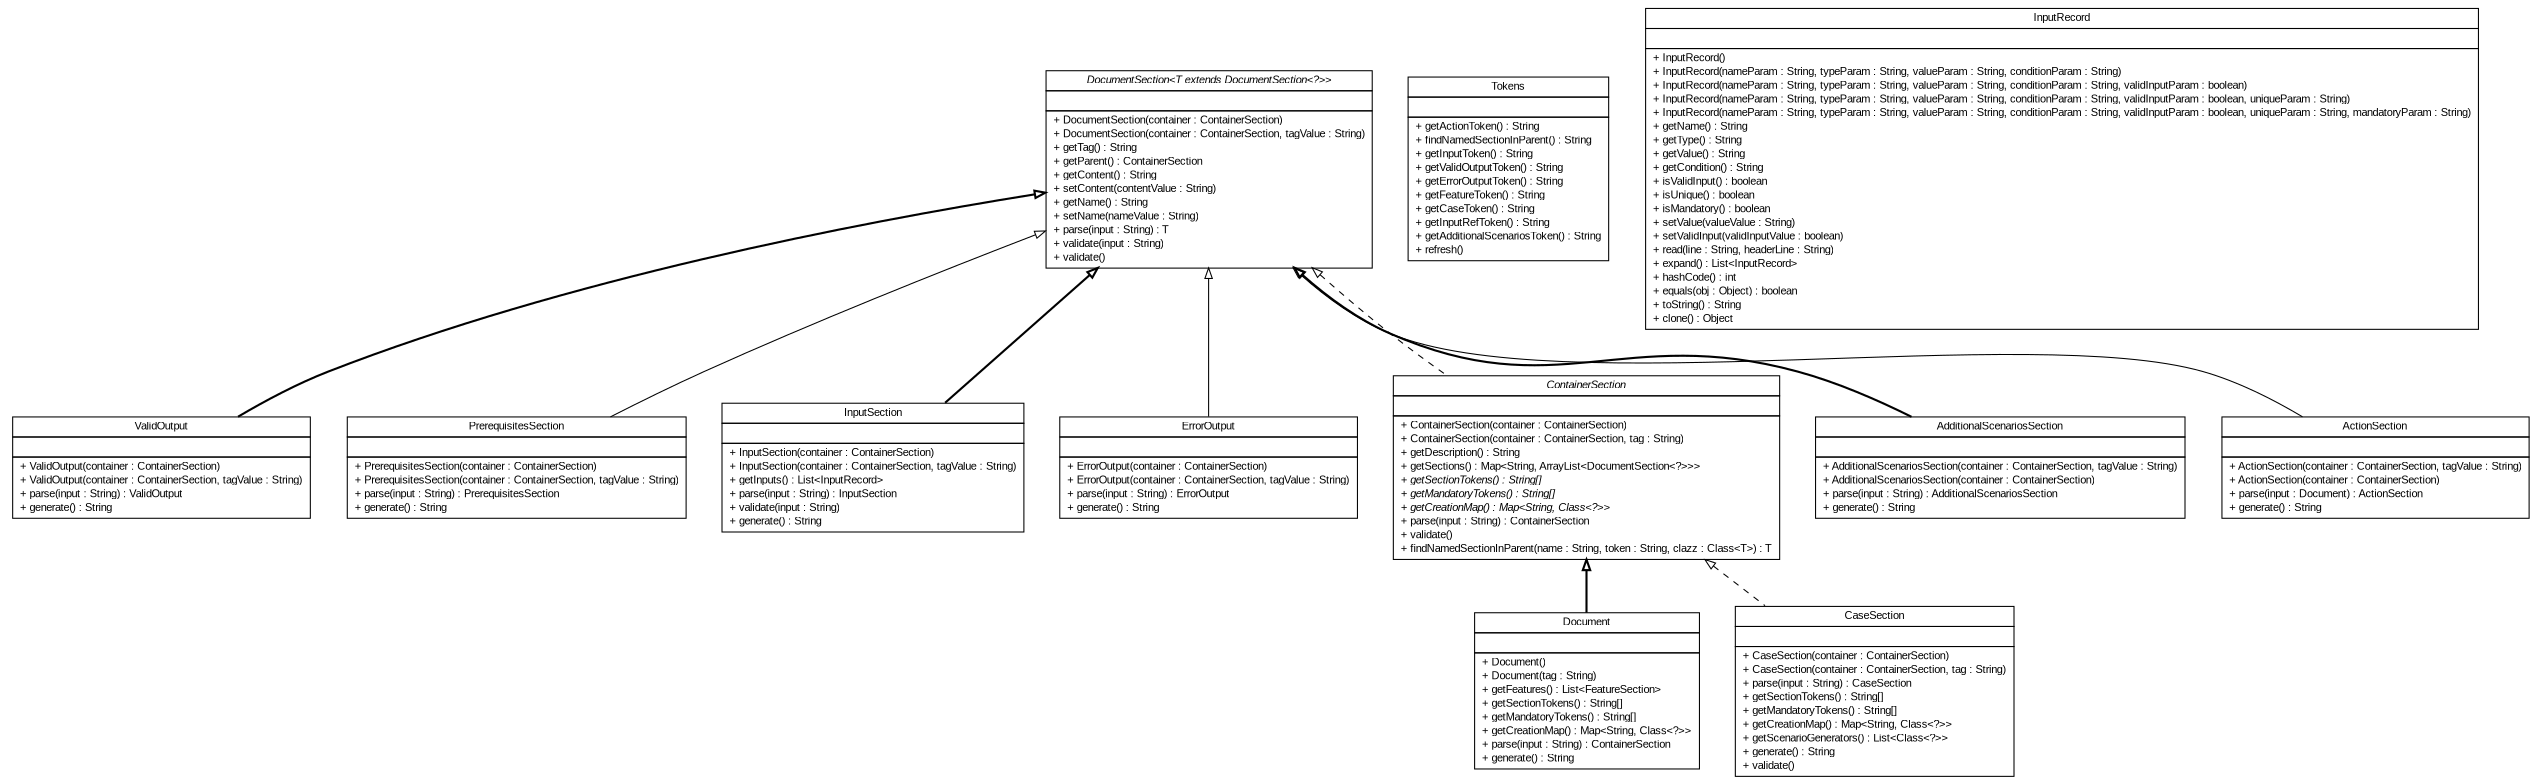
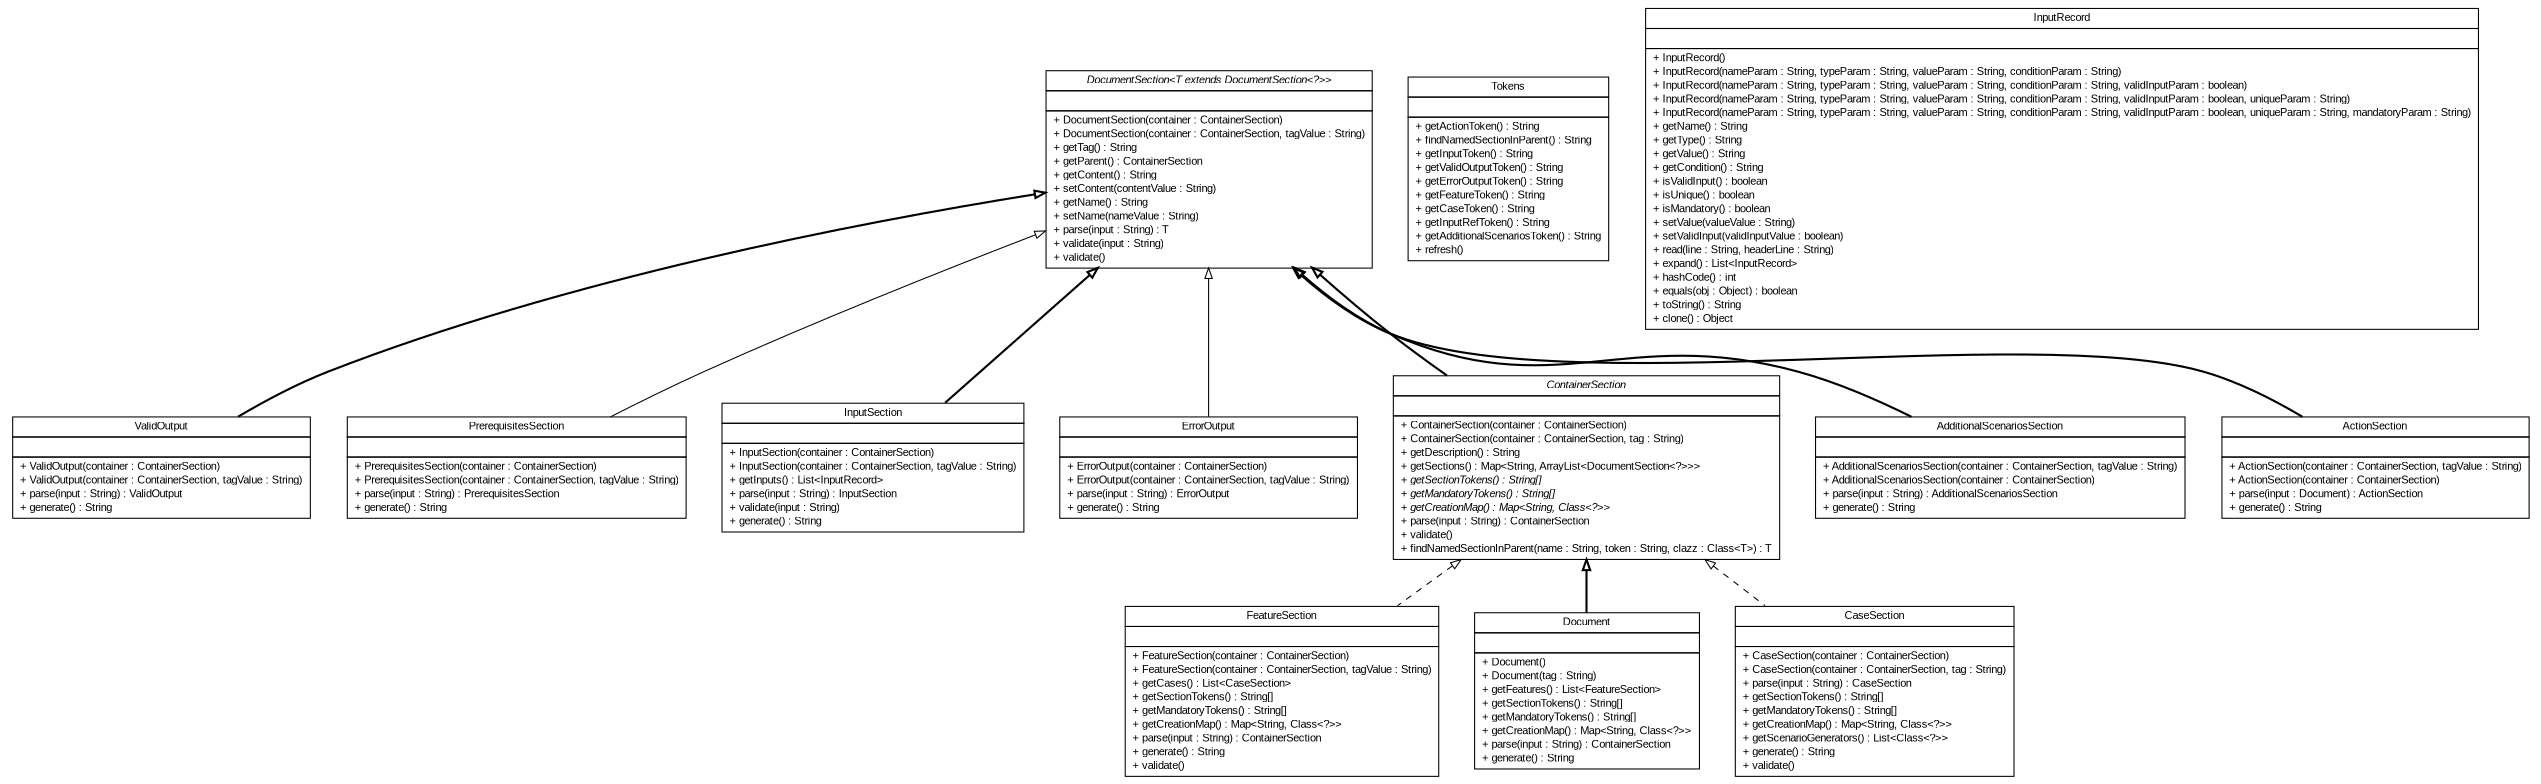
  digraph {
    nodesep=0.25
    ranksep=0.5
    node [fontcolor=black fontname=arial fontsize=10.0 shape=plaintext]
    edge [arrowtail=empty dir=back fontname=arial fontsize=10 headport=p labelfontname=arial labelfontsize=10 style=bold tailport=p]
    n1 [label=<<table title="com.github.mkolisnyk.aerial.document.ValidOutput" border="0" cellborder="1" cellspacing="0" cellpadding="2" port="p" href="./ValidOutput.html"> 		<tr><td><table border="0" cellspacing="0" cellpadding="1"> <tr><td align="center" balign="center"> ValidOutput </td></tr> 		</table></td></tr> 		<tr><td><table border="0" cellspacing="0" cellpadding="1"> <tr><td align="left" balign="left">  </td></tr> 		</table></td></tr> 		<tr><td><table border="0" cellspacing="0" cellpadding="1"> <tr><td align="left" balign="left"> + ValidOutput(container : ContainerSection) </td></tr> <tr><td align="left" balign="left"> + ValidOutput(container : ContainerSection, tagValue : String) </td></tr> <tr><td align="left" balign="left"> + parse(input : String) : ValidOutput </td></tr> <tr><td align="left" balign="left"> + generate() : String </td></tr> 		</table></td></tr> 		</table>>]
    n2 [label=<<table title="com.github.mkolisnyk.aerial.document.Tokens" border="0" cellborder="1" cellspacing="0" cellpadding="2" port="p" href="./Tokens.html"> 		<tr><td><table border="0" cellspacing="0" cellpadding="1"> <tr><td align="center" balign="center"> Tokens </td></tr> 		</table></td></tr> 		<tr><td><table border="0" cellspacing="0" cellpadding="1"> <tr><td align="left" balign="left">  </td></tr> 		</table></td></tr> 		<tr><td><table border="0" cellspacing="0" cellpadding="1"> <tr><td align="left" balign="left"> + getActionToken() : String </td></tr> <tr><td align="left" balign="left"> + findNamedSectionInParent() : String </td></tr> <tr><td align="left" balign="left"> + getInputToken() : String </td></tr> <tr><td align="left" balign="left"> + getValidOutputToken() : String </td></tr> <tr><td align="left" balign="left"> + getErrorOutputToken() : String </td></tr> <tr><td align="left" balign="left"> + getFeatureToken() : String </td></tr> <tr><td align="left" balign="left"> + getCaseToken() : String </td></tr> <tr><td align="left" balign="left"> + getInputRefToken() : String </td></tr> <tr><td align="left" balign="left"> + getAdditionalScenariosToken() : String </td></tr> <tr><td align="left" balign="left"> + refresh() </td></tr> 		</table></td></tr> 		</table>>]
    n3 [label=<<table title="com.github.mkolisnyk.aerial.document.PrerequisitesSection" border="0" cellborder="1" cellspacing="0" cellpadding="2" port="p" href="./PrerequisitesSection.html"> 		<tr><td><table border="0" cellspacing="0" cellpadding="1"> <tr><td align="center" balign="center"> PrerequisitesSection </td></tr> 		</table></td></tr> 		<tr><td><table border="0" cellspacing="0" cellpadding="1"> <tr><td align="left" balign="left">  </td></tr> 		</table></td></tr> 		<tr><td><table border="0" cellspacing="0" cellpadding="1"> <tr><td align="left" balign="left"> + PrerequisitesSection(container : ContainerSection) </td></tr> <tr><td align="left" balign="left"> + PrerequisitesSection(container : ContainerSection, tagValue : String) </td></tr> <tr><td align="left" balign="left"> + parse(input : String) : PrerequisitesSection </td></tr> <tr><td align="left" balign="left"> + generate() : String </td></tr> 		</table></td></tr> 		</table>>]
    n4 [label=<<table title="com.github.mkolisnyk.aerial.document.InputSection" border="0" cellborder="1" cellspacing="0" cellpadding="2" port="p" href="./InputSection.html"> 		<tr><td><table border="0" cellspacing="0" cellpadding="1"> <tr><td align="center" balign="center"> InputSection </td></tr> 		</table></td></tr> 		<tr><td><table border="0" cellspacing="0" cellpadding="1"> <tr><td align="left" balign="left">  </td></tr> 		</table></td></tr> 		<tr><td><table border="0" cellspacing="0" cellpadding="1"> <tr><td align="left" balign="left"> + InputSection(container : ContainerSection) </td></tr> <tr><td align="left" balign="left"> + InputSection(container : ContainerSection, tagValue : String) </td></tr> <tr><td align="left" balign="left"> + getInputs() : List&lt;InputRecord&gt; </td></tr> <tr><td align="left" balign="left"> + parse(input : String) : InputSection </td></tr> <tr><td align="left" balign="left"> + validate(input : String) </td></tr> <tr><td align="left" balign="left"> + generate() : String </td></tr> 		</table></td></tr> 		</table>>]
    n5 [label=<<table title="com.github.mkolisnyk.aerial.document.InputRecord" border="0" cellborder="1" cellspacing="0" cellpadding="2" port="p" href="./InputRecord.html"> 		<tr><td><table border="0" cellspacing="0" cellpadding="1"> <tr><td align="center" balign="center"> InputRecord </td></tr> 		</table></td></tr> 		<tr><td><table border="0" cellspacing="0" cellpadding="1"> <tr><td align="left" balign="left">  </td></tr> 		</table></td></tr> 		<tr><td><table border="0" cellspacing="0" cellpadding="1"> <tr><td align="left" balign="left"> + InputRecord() </td></tr> <tr><td align="left" balign="left"> + InputRecord(nameParam : String, typeParam : String, valueParam : String, conditionParam : String) </td></tr> <tr><td align="left" balign="left"> + InputRecord(nameParam : String, typeParam : String, valueParam : String, conditionParam : String, validInputParam : boolean) </td></tr> <tr><td align="left" balign="left"> + InputRecord(nameParam : String, typeParam : String, valueParam : String, conditionParam : String, validInputParam : boolean, uniqueParam : String) </td></tr> <tr><td align="left" balign="left"> + InputRecord(nameParam : String, typeParam : String, valueParam : String, conditionParam : String, validInputParam : boolean, uniqueParam : String, mandatoryParam : String) </td></tr> <tr><td align="left" balign="left"> + getName() : String </td></tr> <tr><td align="left" balign="left"> + getType() : String </td></tr> <tr><td align="left" balign="left"> + getValue() : String </td></tr> <tr><td align="left" balign="left"> + getCondition() : String </td></tr> <tr><td align="left" balign="left"> + isValidInput() : boolean </td></tr> <tr><td align="left" balign="left"> + isUnique() : boolean </td></tr> <tr><td align="left" balign="left"> + isMandatory() : boolean </td></tr> <tr><td align="left" balign="left"> + setValue(valueValue : String) </td></tr> <tr><td align="left" balign="left"> + setValidInput(validInputValue : boolean) </td></tr> <tr><td align="left" balign="left"> + read(line : String, headerLine : String) </td></tr> <tr><td align="left" balign="left"> + expand() : List&lt;InputRecord&gt; </td></tr> <tr><td align="left" balign="left"> + hashCode() : int </td></tr> <tr><td align="left" balign="left"> + equals(obj : Object) : boolean </td></tr> <tr><td align="left" balign="left"> + toString() : String </td></tr> <tr><td align="left" balign="left"> + clone() : Object </td></tr> 		</table></td></tr> 		</table>>]
+   n6 [label=<<table title="com.github.mkolisnyk.aerial.document.FeatureSection" border="0" cellborder="1" cellspacing="0" cellpadding="2" port="p" href="./FeatureSection.html"> 		<tr><td><table border="0" cellspacing="0" cellpadding="1"> <tr><td align="center" balign="center"> FeatureSection </td></tr> 		</table></td></tr> 		<tr><td><table border="0" cellspacing="0" cellpadding="1"> <tr><td align="left" balign="left">  </td></tr> 		</table></td></tr> 		<tr><td><table border="0" cellspacing="0" cellpadding="1"> <tr><td align="left" balign="left"> + FeatureSection(container : ContainerSection) </td></tr> <tr><td align="left" balign="left"> + FeatureSection(container : ContainerSection, tagValue : String) </td></tr> <tr><td align="left" balign="left"> + getCases() : List&lt;CaseSection&gt; </td></tr> <tr><td align="left" balign="left"> + getSectionTokens() : String[] </td></tr> <tr><td align="left" balign="left"> + getMandatoryTokens() : String[] </td></tr> <tr><td align="left" balign="left"> + getCreationMap() : Map&lt;String, Class&lt;?&gt;&gt; </td></tr> <tr><td align="left" balign="left"> + parse(input : String) : ContainerSection </td></tr> <tr><td align="left" balign="left"> + generate() : String </td></tr> <tr><td align="left" balign="left"> + validate() </td></tr> 		</table></td></tr> 		</table>>]
    n7 [label=<<table title="com.github.mkolisnyk.aerial.document.ErrorOutput" border="0" cellborder="1" cellspacing="0" cellpadding="2" port="p" href="./ErrorOutput.html"> 		<tr><td><table border="0" cellspacing="0" cellpadding="1"> <tr><td align="center" balign="center"> ErrorOutput </td></tr> 		</table></td></tr> 		<tr><td><table border="0" cellspacing="0" cellpadding="1"> <tr><td align="left" balign="left">  </td></tr> 		</table></td></tr> 		<tr><td><table border="0" cellspacing="0" cellpadding="1"> <tr><td align="left" balign="left"> + ErrorOutput(container : ContainerSection) </td></tr> <tr><td align="left" balign="left"> + ErrorOutput(container : ContainerSection, tagValue : String) </td></tr> <tr><td align="left" balign="left"> + parse(input : String) : ErrorOutput </td></tr> <tr><td align="left" balign="left"> + generate() : String </td></tr> 		</table></td></tr> 		</table>>]
    n8 [label=<<table title="com.github.mkolisnyk.aerial.document.DocumentSection" border="0" cellborder="1" cellspacing="0" cellpadding="2" port="p" href="./DocumentSection.html"> 		<tr><td><table border="0" cellspacing="0" cellpadding="1"> <tr><td align="center" balign="center"><font face="arial italic"> DocumentSection&lt;T extends DocumentSection&lt;?&gt;&gt; </font></td></tr> 		</table></td></tr> 		<tr><td><table border="0" cellspacing="0" cellpadding="1"> <tr><td align="left" balign="left">  </td></tr> 		</table></td></tr> 		<tr><td><table border="0" cellspacing="0" cellpadding="1"> <tr><td align="left" balign="left"> + DocumentSection(container : ContainerSection) </td></tr> <tr><td align="left" balign="left"> + DocumentSection(container : ContainerSection, tagValue : String) </td></tr> <tr><td align="left" balign="left"> + getTag() : String </td></tr> <tr><td align="left" balign="left"> + getParent() : ContainerSection </td></tr> <tr><td align="left" balign="left"> + getContent() : String </td></tr> <tr><td align="left" balign="left"> + setContent(contentValue : String) </td></tr> <tr><td align="left" balign="left"> + getName() : String </td></tr> <tr><td align="left" balign="left"> + setName(nameValue : String) </td></tr> <tr><td align="left" balign="left"> + parse(input : String) : T </td></tr> <tr><td align="left" balign="left"> + validate(input : String) </td></tr> <tr><td align="left" balign="left"> + validate() </td></tr> 		</table></td></tr> 		</table>>]
    n9 [label=<<table title="com.github.mkolisnyk.aerial.document.ContainerSection" border="0" cellborder="1" cellspacing="0" cellpadding="2" port="p" href="./ContainerSection.html"> 		<tr><td><table border="0" cellspacing="0" cellpadding="1"> <tr><td align="center" balign="center"><font face="arial italic"> ContainerSection </font></td></tr> 		</table></td></tr> 		<tr><td><table border="0" cellspacing="0" cellpadding="1"> <tr><td align="left" balign="left">  </td></tr> 		</table></td></tr> 		<tr><td><table border="0" cellspacing="0" cellpadding="1"> <tr><td align="left" balign="left"> + ContainerSection(container : ContainerSection) </td></tr> <tr><td align="left" balign="left"> + ContainerSection(container : ContainerSection, tag : String) </td></tr> <tr><td align="left" balign="left"> + getDescription() : String </td></tr> <tr><td align="left" balign="left"> + getSections() : Map&lt;String, ArrayList&lt;DocumentSection&lt;?&gt;&gt;&gt; </td></tr> <tr><td align="left" balign="left"><font face="arial italic" point-size="10.0"> + getSectionTokens() : String[] </font></td></tr> <tr><td align="left" balign="left"><font face="arial italic" point-size="10.0"> + getMandatoryTokens() : String[] </font></td></tr> <tr><td align="left" balign="left"><font face="arial italic" point-size="10.0"> + getCreationMap() : Map&lt;String, Class&lt;?&gt;&gt; </font></td></tr> <tr><td align="left" balign="left"> + parse(input : String) : ContainerSection </td></tr> <tr><td align="left" balign="left"> + validate() </td></tr> <tr><td align="left" balign="left"> + findNamedSectionInParent(name : String, token : String, clazz : Class&lt;T&gt;) : T </td></tr> 		</table></td></tr> 		</table>>]
    n10 [label=<<table title="com.github.mkolisnyk.aerial.document.AdditionalScenariosSection" border="0" cellborder="1" cellspacing="0" cellpadding="2" port="p" href="./AdditionalScenariosSection.html"> 		<tr><td><table border="0" cellspacing="0" cellpadding="1"> <tr><td align="center" balign="center"> AdditionalScenariosSection </td></tr> 		</table></td></tr> 		<tr><td><table border="0" cellspacing="0" cellpadding="1"> <tr><td align="left" balign="left">  </td></tr> 		</table></td></tr> 		<tr><td><table border="0" cellspacing="0" cellpadding="1"> <tr><td align="left" balign="left"> + AdditionalScenariosSection(container : ContainerSection, tagValue : String) </td></tr> <tr><td align="left" balign="left"> + AdditionalScenariosSection(container : ContainerSection) </td></tr> <tr><td align="left" balign="left"> + parse(input : String) : AdditionalScenariosSection </td></tr> <tr><td align="left" balign="left"> + generate() : String </td></tr> 		</table></td></tr> 		</table>>]
    n11 [label=<<table title="com.github.mkolisnyk.aerial.document.ActionSection" border="0" cellborder="1" cellspacing="0" cellpadding="2" port="p" href="./ActionSection.html"> 		<tr><td><table border="0" cellspacing="0" cellpadding="1"> <tr><td align="center" balign="center"> ActionSection </td></tr> 		</table></td></tr> 		<tr><td><table border="0" cellspacing="0" cellpadding="1"> <tr><td align="left" balign="left">  </td></tr> 		</table></td></tr> 		<tr><td><table border="0" cellspacing="0" cellpadding="1"> <tr><td align="left" balign="left"> + ActionSection(container : ContainerSection, tagValue : String) </td></tr> <tr><td align="left" balign="left"> + ActionSection(container : ContainerSection) </td></tr> <tr><td align="left" balign="left"> + parse(input : Document) : ActionSection </td></tr> <tr><td align="left" balign="left"> + generate() : String </td></tr> 		</table></td></tr> 		</table>>]
    n12 [label=<<table title="com.github.mkolisnyk.aerial.document.Document" border="0" cellborder="1" cellspacing="0" cellpadding="2" port="p" href="./Document.html"> 		<tr><td><table border="0" cellspacing="0" cellpadding="1"> <tr><td align="center" balign="center"> Document </td></tr> 		</table></td></tr> 		<tr><td><table border="0" cellspacing="0" cellpadding="1"> <tr><td align="left" balign="left">  </td></tr> 		</table></td></tr> 		<tr><td><table border="0" cellspacing="0" cellpadding="1"> <tr><td align="left" balign="left"> + Document() </td></tr> <tr><td align="left" balign="left"> + Document(tag : String) </td></tr> <tr><td align="left" balign="left"> + getFeatures() : List&lt;FeatureSection&gt; </td></tr> <tr><td align="left" balign="left"> + getSectionTokens() : String[] </td></tr> <tr><td align="left" balign="left"> + getMandatoryTokens() : String[] </td></tr> <tr><td align="left" balign="left"> + getCreationMap() : Map&lt;String, Class&lt;?&gt;&gt; </td></tr> <tr><td align="left" balign="left"> + parse(input : String) : ContainerSection </td></tr> <tr><td align="left" balign="left"> + generate() : String </td></tr> 		</table></td></tr> 		</table>>]
    n13 [label=<<table title="com.github.mkolisnyk.aerial.document.CaseSection" border="0" cellborder="1" cellspacing="0" cellpadding="2" port="p" href="./CaseSection.html"> 		<tr><td><table border="0" cellspacing="0" cellpadding="1"> <tr><td align="center" balign="center"> CaseSection </td></tr> 		</table></td></tr> 		<tr><td><table border="0" cellspacing="0" cellpadding="1"> <tr><td align="left" balign="left">  </td></tr> 		</table></td></tr> 		<tr><td><table border="0" cellspacing="0" cellpadding="1"> <tr><td align="left" balign="left"> + CaseSection(container : ContainerSection) </td></tr> <tr><td align="left" balign="left"> + CaseSection(container : ContainerSection, tag : String) </td></tr> <tr><td align="left" balign="left"> + parse(input : String) : CaseSection </td></tr> <tr><td align="left" balign="left"> + getSectionTokens() : String[] </td></tr> <tr><td align="left" balign="left"> + getMandatoryTokens() : String[] </td></tr> <tr><td align="left" balign="left"> + getCreationMap() : Map&lt;String, Class&lt;?&gt;&gt; </td></tr> <tr><td align="left" balign="left"> + getScenarioGenerators() : List&lt;Class&lt;?&gt;&gt; </td></tr> <tr><td align="left" balign="left"> + generate() : String </td></tr> <tr><td align="left" balign="left"> + validate() </td></tr> 		</table></td></tr> 		</table>>]
    n8 -> n1
    n8 -> n3 [style=solid]
    n8 -> n4
    n8 -> n7 [style=solid]
-   n8 -> n9 [style=dashed]
+   n8 -> n9
    n8 -> n10
-   n8 -> n11 [style=solid]
+   n8 -> n11
+   n9 -> n6 [style=dashed]
    n9 -> n12
    n9 -> n13 [style=dashed]
  }
